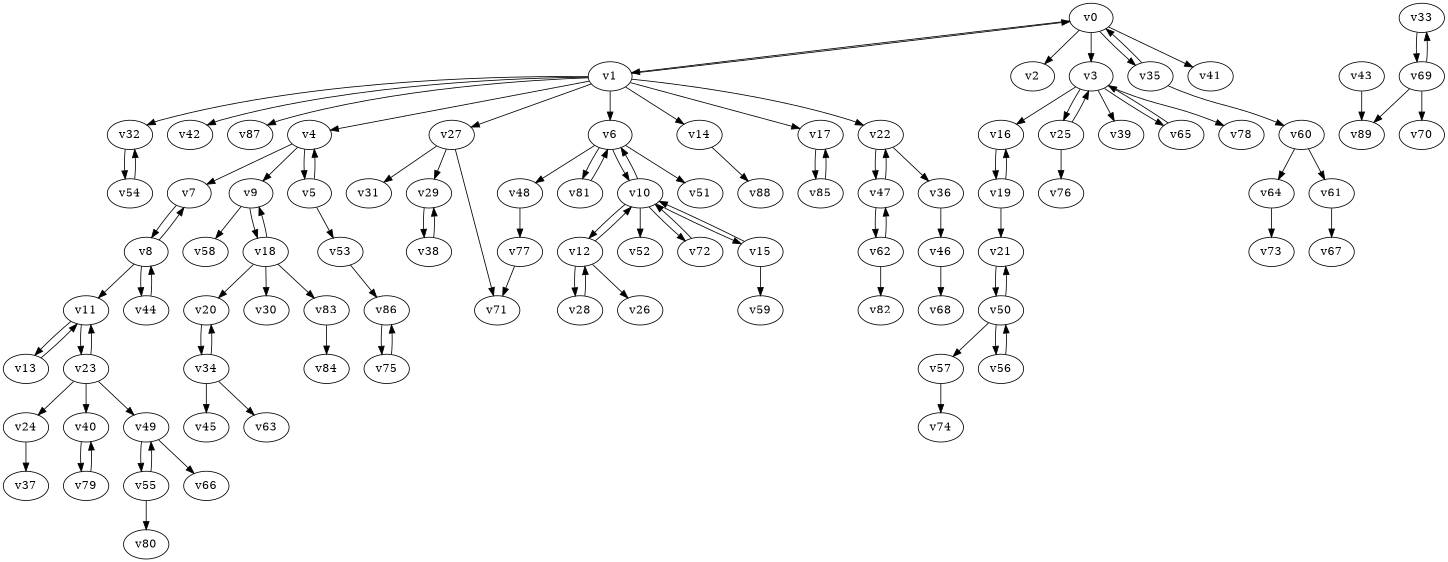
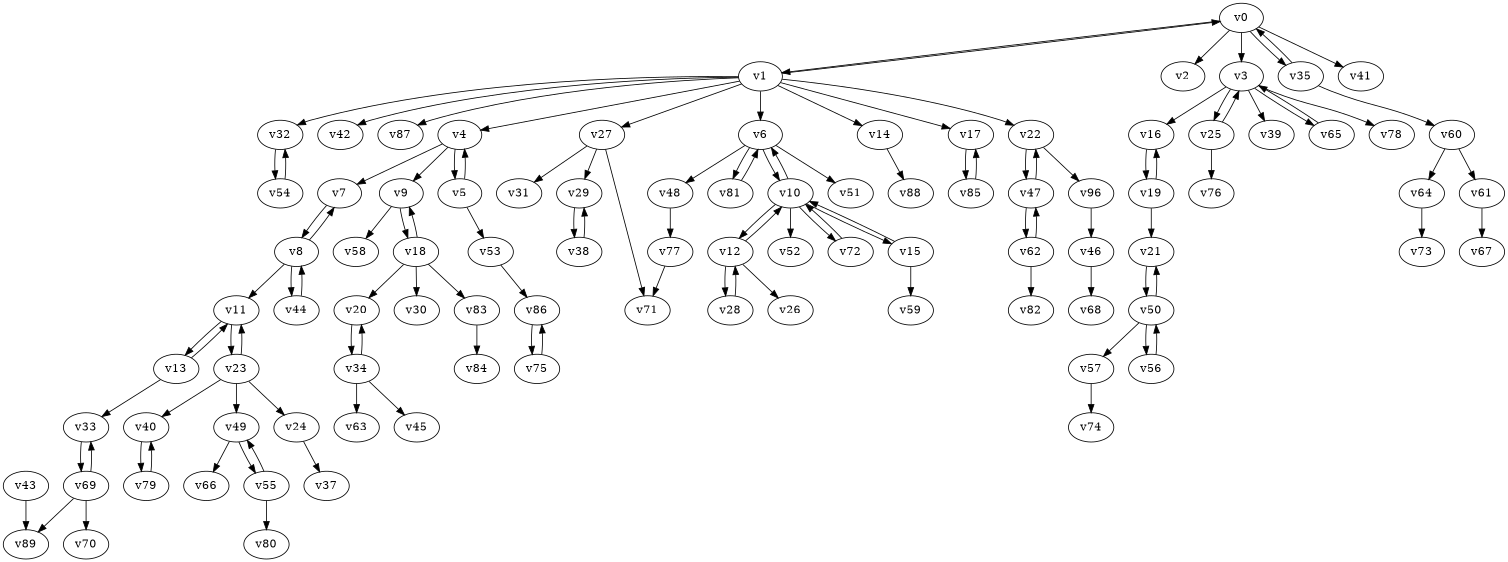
  digraph {
    node [player=0 weight=3]
    v0 [weight=9]
    v1 [player=1 weight=11]
    v2 [weight=8]
    v3 [player=1 weight=9]
    v35 [player=1 weight=17]
    v41 [player=1]
    v4 [weight=7]
    v6
    v14 [weight=7]
    v17 [player=1 weight=10]
    v22 [weight=9]
    v27 [player=1 weight=-1]
    v32 [weight=11]
    v42 [weight=14]
    v87 [player=1 weight=4]
    v16 [weight=2]
    v25 [player=1 weight=10]
    v39 [player=1 weight=-1]
    v65 [player=1 weight=-1]
    v78 [weight=7]
    v60 [weight=1]
    v5 [player=1 weight=4]
    v7 [player=1 weight=13]
    v9 [player=1 weight=0]
    v10 [weight=8]
    v48 [weight=9]
    v51 [player=1 weight=11]
    v81 [player=1 weight=-2]
    v88 [weight=2]
    v85 [player=1 weight=-3]
-   v36 [weight=10]
+   v36 [weight=10 label=v96]
    v47 [player=1 weight=10]
    v29 [player=1]
    v31 [player=1 weight=15]
    v71 [player=1 weight=6]
    v54 [weight=6]
    v19 [player=1 weight=13]
    v76 [weight=13]
    v53 [player=1 weight=2]
    v8 [weight=6]
    v18 [weight=14]
    v58 [weight=6]
    v86
    v12
    v15 [player=1 weight=6]
    v52 [weight=16]
    v72 [weight=12]
    v77 [player=1 weight=10]
    v11 [player=1 weight=13]
    v44 [weight=13]
    v13 [player=1 weight=14]
    v23 [player=1 weight=12]
    v20 [weight=1]
    v30 [weight=14]
    v83 [player=1]
    v26 [weight=12]
    v28 [weight=6]
    v59 [player=1 weight=9]
    v33 [player=1 weight=1]
    v24 [weight=4]
    v40 [weight=15]
    v49 [player=1 weight=10]
    v69 [player=1 weight=13]
    v21 [player=1 weight=7]
    v34 [weight=10]
    v84 [weight=9]
    v50 [weight=2]
    v45 [player=1 weight=16]
    v63 [player=1 weight=13]
    v56 [weight=7]
    v57 [player=1 weight=14]
    v46 [weight=7]
    v62 [weight=11]
    v37 [player=1 weight=0]
    v79 [player=1 weight=8]
    v55 [player=1]
    v66 [weight=5]
    v38 [weight=-1]
    v89 [player=1]
    v70 [weight=7]
    v61 [player=1 weight=12]
    v64 [weight=4]
    v68 [weight=12]
    v43 [player=1 weight=7]
    v82 [weight=8]
    v80 [weight=0]
    v74 [weight=11]
    v75 [player=1 weight=7]
    v67 [player=1 weight=12]
    v73 [player=1]
    v0 -> v1
    v0 -> v2
    v0 -> v3
    v0 -> v35
    v0 -> v41
    v1 -> v0
    v1 -> v4
    v1 -> v6
    v1 -> v14
    v1 -> v17
    v1 -> v22
    v1 -> v27
    v1 -> v32
    v1 -> v42
    v1 -> v87
    v3 -> v16
    v3 -> v25
    v3 -> v39
    v3 -> v65
    v3 -> v78
    v35 -> v0
    v35 -> v60
    v4 -> v5
    v4 -> v7
    v4 -> v9
    v6 -> v10
    v6 -> v48
    v6 -> v51
    v6 -> v81
    v14 -> v88
    v17 -> v85
    v22 -> v36
    v22 -> v47
    v27 -> v29
    v27 -> v31
    v27 -> v71
    v32 -> v54
    v16 -> v19
    v25 -> v3
    v25 -> v76
    v65 -> v3
    v60 -> v61
    v60 -> v64
    v5 -> v4
    v5 -> v53
    v7 -> v8
    v9 -> v18
    v9 -> v58
    v10 -> v6
    v10 -> v12
    v10 -> v15
    v10 -> v52
    v10 -> v72
    v48 -> v77
    v81 -> v6
    v85 -> v17
    v36 -> v46
    v47 -> v22
    v47 -> v62
    v29 -> v38
    v54 -> v32
    v19 -> v16
    v19 -> v21
    v53 -> v86
    v8 -> v7
    v8 -> v11
    v8 -> v44
    v18 -> v9
    v18 -> v20
    v18 -> v30
    v18 -> v83
    v86 -> v75
    v12 -> v10
    v12 -> v26
    v12 -> v28
    v15 -> v10
    v15 -> v59
    v72 -> v10
    v77 -> v71
    v11 -> v13
    v11 -> v23
    v44 -> v8
    v13 -> v11
+   v13 -> v33
    v23 -> v11
    v23 -> v24
    v23 -> v40
    v23 -> v49
    v20 -> v34
    v83 -> v84
    v28 -> v12
    v33 -> v69
    v24 -> v37
    v40 -> v79
    v49 -> v55
    v49 -> v66
    v69 -> v33
    v69 -> v89
    v69 -> v70
    v21 -> v50
    v34 -> v20
    v34 -> v45
    v34 -> v63
    v50 -> v21
    v50 -> v56
    v50 -> v57
    v56 -> v50
    v57 -> v74
    v46 -> v68
    v62 -> v47
    v62 -> v82
    v79 -> v40
    v55 -> v49
    v55 -> v80
    v38 -> v29
    v61 -> v67
    v64 -> v73
    v43 -> v89
    v75 -> v86
  }
